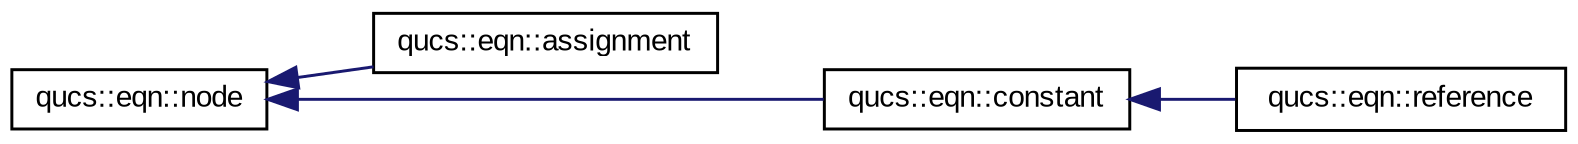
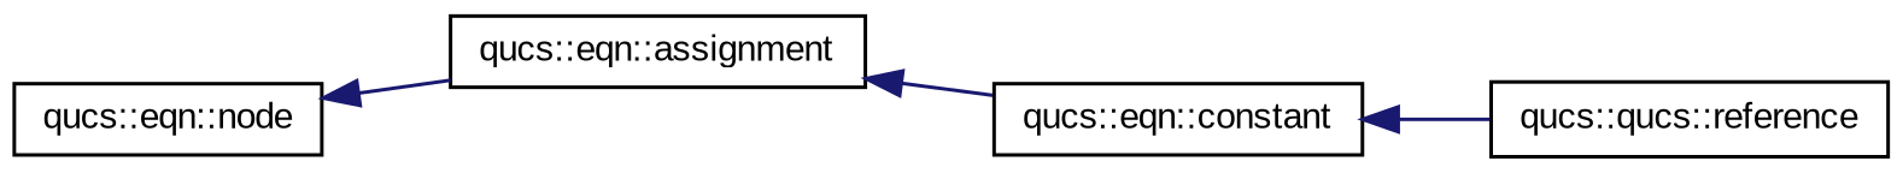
  digraph {
    fontname="Liberation Sans"
    rankdir=LR
    node [color=black fillcolor=white fontname="Liberation Sans" fontsize=10 shape=record style=filled]
    edge [color=midnightblue dir=back fontname="Liberation Sans" fontsize=10 labelfontname=Helvetica labelfontsize=10 style=solid]
    n1 [height=0.2 label="qucs::eqn::node" width=0.4]
    n2 [height=0.2 label="qucs::eqn::assignment" width=0.4]
    n3 [height=0.2 label="qucs::eqn::constant" width=0.4]
-   n4 [height=0.2 label="qucs::eqn::reference" width=0.4]
+   n4 [height=0.2 label="qucs::qucs::reference" width=0.4]
    n1 -> n2
-   n1 -> n3
+   n2 -> n3
    n3 -> n4
  }
